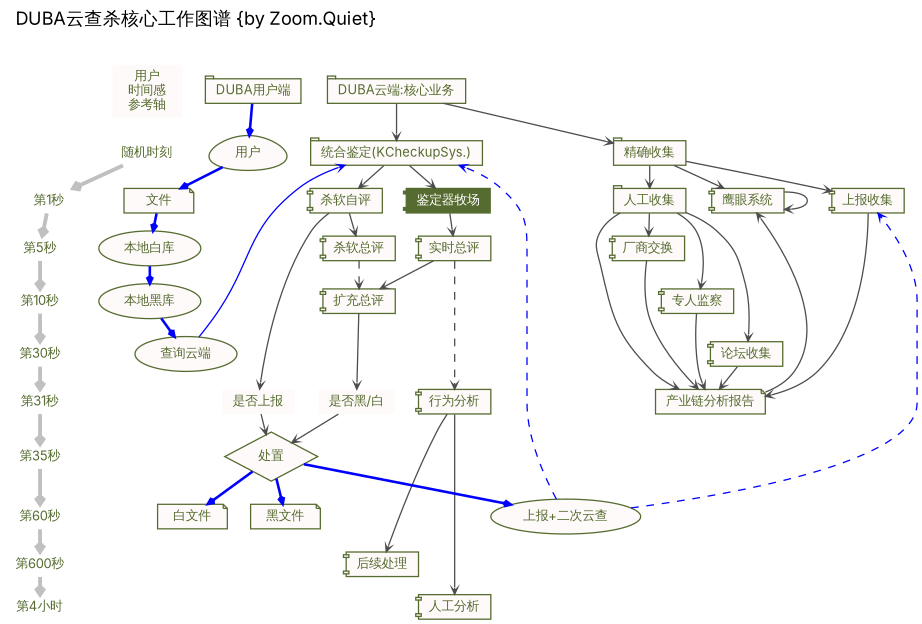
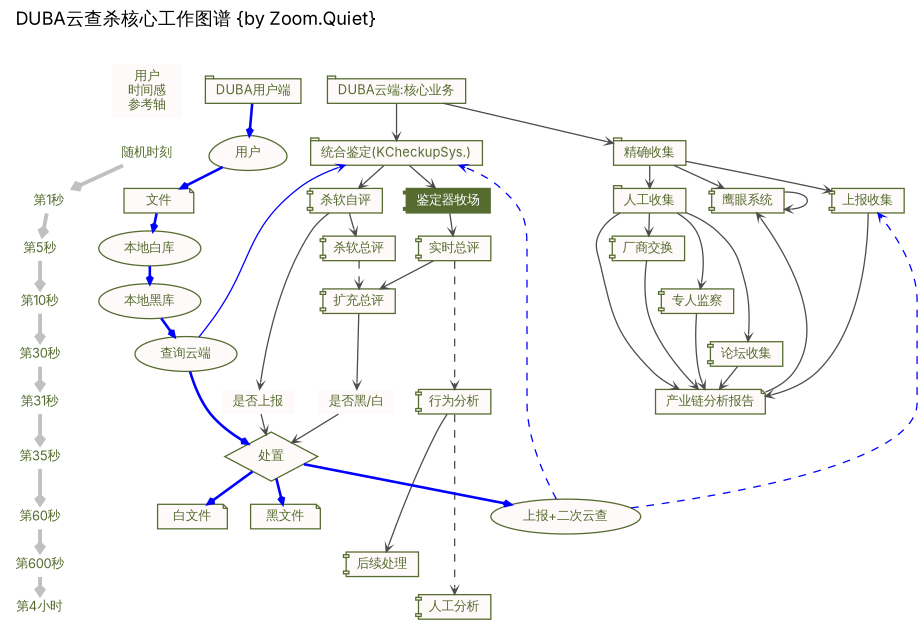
  digraph {
    fontname=Inter
    label="DUBA云查杀核心工作图谱 {by Zoom.Quiet}"
    labeljust=l
    labelloc=t
    rankdir=TB
    ranksep=0.2
    node [color=darkolivegreen fillcolor=snow fontcolor=darkolivegreen fontname=Inter fontsize=10.0 shape=plaintext style=filled]
    edge [arrowhead=vee arrowsize=0.5 arrowtail=none color=gray30 fontcolor=gray25 fontname=Inter fontsize=9.0]
    n1 [height=0.1 label="用户\n时间感\n参考轴"]
    n2 [height=0.1 label="DUBA用户端" shape=tab]
    n3 [height=0.1 label="DUBA云端:核心业务" shape=tab]
    n4 [fillcolor=none height=0.1 label="随机时刻"]
    n5 [height=0.1 label="用户" shape=egg]
    n6 [height=0.1 label="精确收集" shape=tab]
    n7 [height=0.1 label="统合鉴定(KCheckupSys.)" shape=tab]
    n8 [fillcolor=none height=0.1 label="第1秒"]
    n9 [height=0.1 label="文件" shape=note]
    n10 [height=0.1 label="鹰眼系统" shape=component]
    n11 [height=0.1 label="上报收集" shape=component]
    n12 [height=0.1 label="人工收集" shape=tab]
    n13 [height=0.1 label="杀软自评" shape=component]
    n14 [fillcolor=darkolivegreen fontcolor=white height=0.1 label="鉴定器牧场" shape=component]
    n15 [fillcolor=none height=0.1 label="第5秒"]
    n16 [height=0.1 label="本地白库" shape=ellipse]
    n17 [height=0.1 label="厂商交换" shape=component]
    n18 [height=0.1 label="杀软总评" shape=component]
    n19 [height=0.1 label="实时总评" shape=component]
    n20 [fillcolor=none height=0.1 label="第10秒"]
    n21 [height=0.1 label="本地黑库" shape=ellipse]
    n22 [height=0.1 label="专人监察" shape=component]
    n23 [height=0.1 label="扩充总评" shape=component]
    n24 [fillcolor=none height=0.1 label="第30秒"]
    n25 [height=0.1 label="查询云端" shape=ellipse]
    n26 [height=0.1 label="论坛收集" shape=component]
    n27 [fillcolor=none height=0.1 label="第31秒"]
    n28 [height=0.1 label="是否黑/白"]
    n29 [height=0.1 label="是否上报"]
    n30 [height=0.1 label="产业链分析报告" shape=note]
    n31 [height=0.1 label="行为分析" shape=component]
    n32 [fillcolor=none height=0.1 label="第35秒"]
    n33 [height=0.1 label="处置" shape=diamond]
    n34 [fillcolor=none height=0.1 label="第60秒"]
    n35 [height=0.1 label="白文件" shape=note]
    n36 [height=0.1 label="黑文件" shape=note]
    n37 [height=0.1 label="上报+二次云查" shape=ellipse]
    n38 [fillcolor=none height=0.1 label="第600秒"]
    n39 [height=0.1 label="后续处理" shape=component]
    n40 [fillcolor=none height=0.1 label="第4小时"]
    n41 [height=0.1 label="人工分析" shape=component]
    subgraph sub_1 {
      rank=same
      n1
      n2
      n3
    }
    subgraph sub_2 {
      rank=same
      n4
      n5
      n6
      n7
    }
    subgraph sub_3 {
      rank=same
      n8
      n9
      n10
      n11
      n12
      n13
      n14
    }
    subgraph sub_4 {
      rank=same
      n15
      n16
      n17
      n18
      n19
    }
    subgraph sub_5 {
      rank=same
      n20
      n21
      n22
      n23
    }
    subgraph sub_6 {
      rank=same
      n24
      n25
      n26
    }
    subgraph sub_7 {
      rank=same
      n27
      n28
      n29
      n30
      n31
    }
    subgraph sub_8 {
      rank=same
      n32
      n33
    }
    subgraph sub_9 {
      rank=same
      n34
      n35
      n36
      n37
    }
    subgraph sub_10 {
      rank=same
      n38
      n39
    }
    subgraph sub_11 {
      rank=same
      n40
      n41
    }
    n1 -> n2 [style=invis]
    n1 -> n4 [style=invis]
    n2 -> n3 [style=invis]
    n2 -> n5 [color=blue style="setlinewidth(2)"]
    n3 -> n6
    n3 -> n7
    n4 -> n5 [style=invis]
    n4 -> n8 [color=gray style="setlinewidth(3)"]
    n5 -> n7 [style=invis]
    n5 -> n9 [color=blue style="setlinewidth(2)"]
    n6 -> n10
    n6 -> n11
    n6 -> n12
    n7 -> n6 [style=invis]
    n7 -> n13
    n7 -> n14
    n8 -> n15 [color=gray style="setlinewidth(3)"]
    n9 -> n16 [color=blue style="setlinewidth(2)"]
    n10 -> n10
    n11 -> n30
    n12 -> n17
    n12 -> n22
    n12 -> n26
    n12 -> n30
    n13 -> n18
    n13 -> n29
    n14 -> n19
    n15 -> n20 [color=gray style="setlinewidth(3)"]
    n16 -> n21 [color=blue style="setlinewidth(2)"]
    n17 -> n30
    n18 -> n23 [style=dashed]
    n19 -> n23
    n19 -> n31 [style=dashed]
    n20 -> n24 [color=gray style="setlinewidth(3)"]
    n21 -> n25 [color=blue style="setlinewidth(2)"]
    n22 -> n30
    n23 -> n28
    n24 -> n27 [color=gray style="setlinewidth(3)"]
    n25 -> n7 [color=blue style=solid]
+   n25 -> n33 [color=blue style="setlinewidth(2)"]
    n26 -> n30
    n27 -> n32 [color=gray style="setlinewidth(3)"]
    n28 -> n33
    n29 -> n33
    n30 -> n10
    n31 -> n39
-   n31 -> n41
+   n31 -> n41 [style=dashed]
    n32 -> n34 [color=gray style="setlinewidth(3)"]
    n33 -> n35 [color=blue style="setlinewidth(2)"]
    n33 -> n36 [color=blue style="setlinewidth(2)"]
    n33 -> n37 [color=blue style="setlinewidth(2)"]
    n34 -> n38 [color=gray style="setlinewidth(3)"]
    n37 -> n7 [color=blue style=dashed]
    n37 -> n11 [color=blue style=dashed]
    n38 -> n40 [color=gray style="setlinewidth(3)"]
  }
